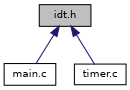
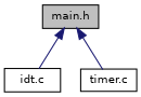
  digraph {
    node [color=black fillcolor=white fontname=Helvetica fontsize=10 shape=record style=filled]
    edge [color=midnightblue dir=back fontname=Helvetica fontsize=10 labelfontname=Helvetica labelfontsize=10 style=solid]
-   n1 [fillcolor=grey75 fontcolor=black height=0.2 label="idt.h" width=0.4]
-   n2 [height=0.2 label="main.c" width=0.4]
+   n1 [fillcolor=grey75 fontcolor=black height=0.2 label="main.h" width=0.4]
+   n2 [height=0.2 label="idt.c" width=0.4]
    n3 [height=0.2 label="timer.c" width=0.4]
    n1 -> n2
    n1 -> n3
  }
